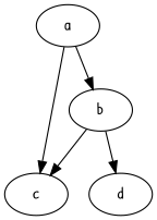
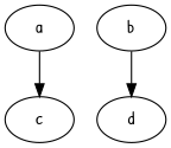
  digraph {
    fontname="Patrick Hand"
    node [fontname="Patrick Hand"]
    edge [fontname="Patrick Hand" w=1]
    a
    b
    c
    d
-   a -> b
    a -> c
-   b -> c
    b -> d
  }
